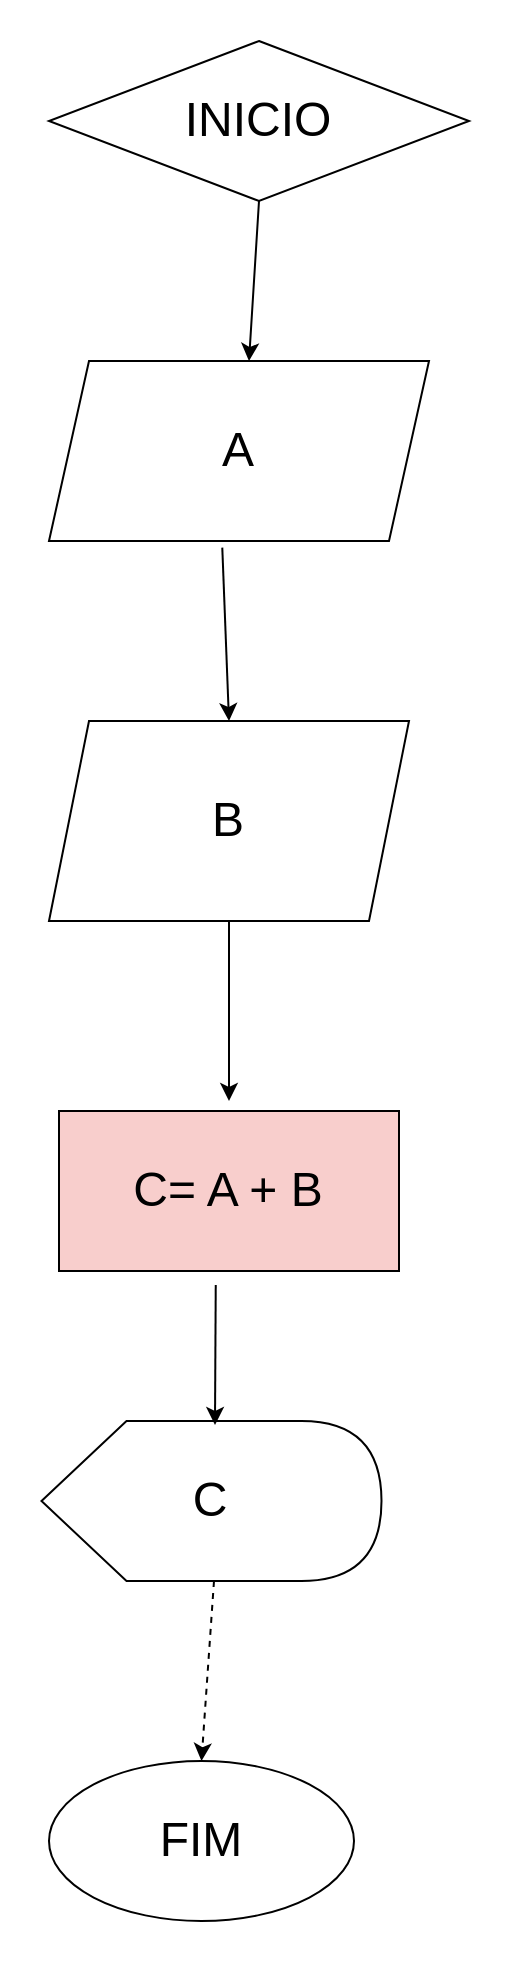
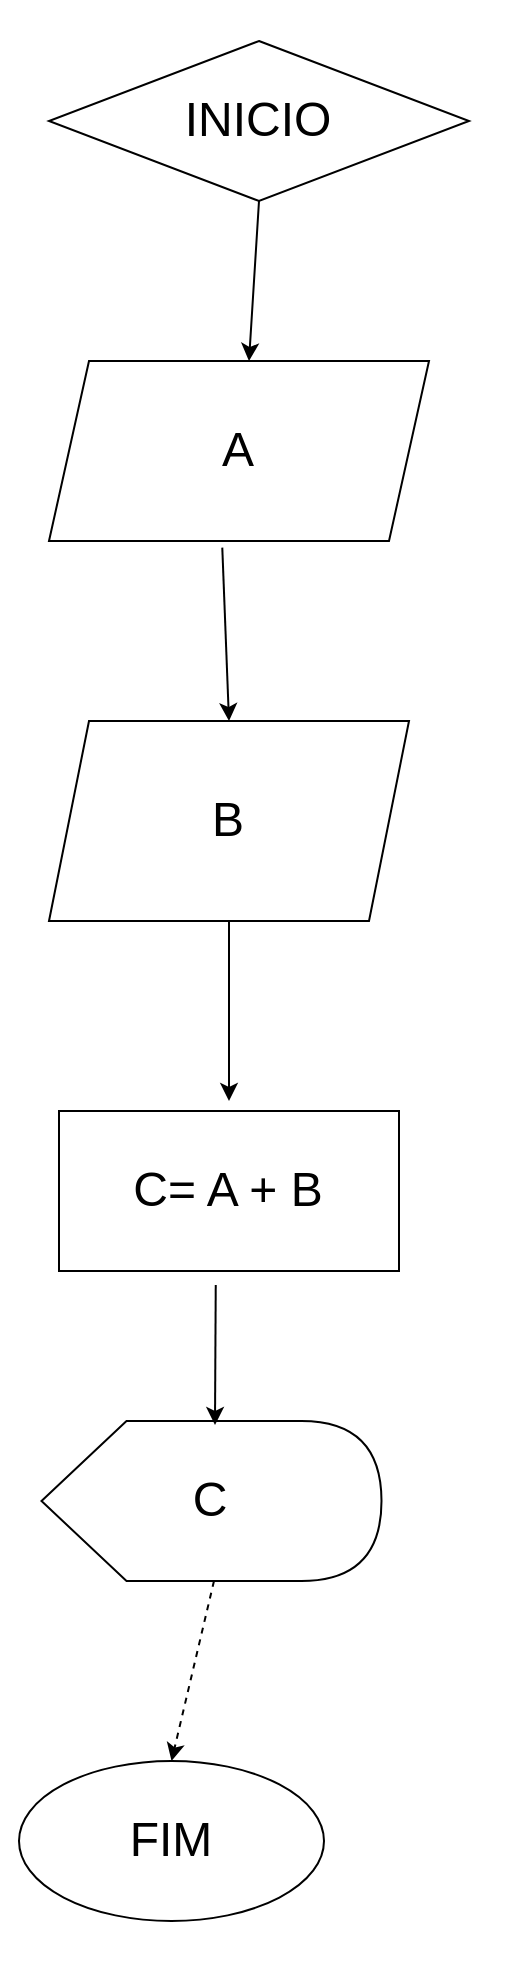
  <mxCell id="0" />
  <mxCell id="1" parent="0" />
  <mxCell id="2" value="&lt;font style=&quot;font-size: 24px;&quot;&gt;INICIO&lt;/font&gt;" style="rhombus;whiteSpace=wrap;html=1;" vertex="1" parent="1"><mxGeometry x="24" y="20" width="210" height="80" as="geometry" /></mxCell>
  <mxCell id="3" value="" style="endArrow=classic;html=1;rounded=0;exitX=0.5;exitY=1;exitDx=0;exitDy=0;" edge="1" parent="1" source="2"><mxGeometry width="50" height="50" relative="1" as="geometry"><mxPoint x="154" y="130" as="sourcePoint" /><mxPoint x="124" y="180" as="targetPoint" /></mxGeometry></mxCell>
  <mxCell id="4" value="&lt;span style=&quot;font-size: 24px;&quot;&gt;A&lt;/span&gt;" style="shape=parallelogram;perimeter=parallelogramPerimeter;whiteSpace=wrap;html=1;fixedSize=1;" vertex="1" parent="1"><mxGeometry x="24" y="180" width="190" height="90" as="geometry" /></mxCell>
  <mxCell id="5" value="" style="endArrow=classic;html=1;rounded=0;exitX=0.456;exitY=1.037;exitDx=0;exitDy=0;exitPerimeter=0;" edge="1" parent="1" source="4"><mxGeometry width="50" height="50" relative="1" as="geometry"><mxPoint x="114" y="280" as="sourcePoint" /><mxPoint x="114" y="360" as="targetPoint" /></mxGeometry></mxCell>
  <mxCell id="6" value="&lt;font style=&quot;font-size: 24px;&quot;&gt;B&lt;/font&gt;" style="shape=parallelogram;perimeter=parallelogramPerimeter;whiteSpace=wrap;html=1;fixedSize=1;" vertex="1" parent="1"><mxGeometry x="24" y="360" width="180" height="100" as="geometry" /></mxCell>
  <mxCell id="7" value="" style="endArrow=classic;html=1;rounded=0;" edge="1" parent="1" source="6"><mxGeometry width="50" height="50" relative="1" as="geometry"><mxPoint x="94" y="520" as="sourcePoint" /><mxPoint x="114" y="550" as="targetPoint" /><Array as="points"><mxPoint x="114" y="530" /></Array></mxGeometry></mxCell>
- <mxCell id="8" value="&lt;font style=&quot;font-size: 24px;&quot;&gt;C= A + B&lt;/font&gt;" style="rounded=0;whiteSpace=wrap;html=1;fillColor=#f8cecc;" vertex="1" parent="1"><mxGeometry x="29" y="555" width="170" height="80" as="geometry" /></mxCell>
+ <mxCell id="8" value="&lt;font style=&quot;font-size: 24px;&quot;&gt;C= A + B&lt;/font&gt;" style="rounded=0;whiteSpace=wrap;html=1;" vertex="1" parent="1"><mxGeometry x="29" y="555" width="170" height="80" as="geometry" /></mxCell>
  <mxCell id="9" value="&lt;font style=&quot;font-size: 24px;&quot;&gt;C&lt;/font&gt;" style="shape=display;whiteSpace=wrap;html=1;" vertex="1" parent="1"><mxGeometry x="20.25" y="710" width="170" height="80" as="geometry" /></mxCell>
  <mxCell id="10" value="" style="endArrow=classic;html=1;rounded=0;exitX=0.461;exitY=1.088;exitDx=0;exitDy=0;exitPerimeter=0;" edge="1" parent="1" source="8"><mxGeometry width="50" height="50" relative="1" as="geometry"><mxPoint x="114" y="650" as="sourcePoint" /><mxPoint x="107" y="712" as="targetPoint" /></mxGeometry></mxCell>
  <mxCell id="11" value="" style="endArrow=classic;html=1;rounded=0;exitX=0;exitY=0;exitDx=86.25;exitDy=80;exitPerimeter=0;entryX=0.5;entryY=0;entryDx=0;entryDy=0;dashed=1;" edge="1" parent="1" source="9" target="12"><mxGeometry width="50" height="50" relative="1" as="geometry"><mxPoint x="104" y="860" as="sourcePoint" /><mxPoint x="115" y="880" as="targetPoint" /></mxGeometry></mxCell>
- <mxCell id="12" value="&lt;font style=&quot;font-size: 24px;&quot;&gt;FIM&lt;/font&gt;" style="ellipse;whiteSpace=wrap;html=1;" vertex="1" parent="1"><mxGeometry x="24" y="880" width="152.5" height="80" as="geometry" /></mxCell>
+ <mxCell id="12" value="&lt;font style=&quot;font-size: 24px;&quot;&gt;FIM&lt;/font&gt;" style="ellipse;whiteSpace=wrap;html=1;" vertex="1" parent="1"><mxGeometry x="9" y="880" width="152.5" height="80" as="geometry" /></mxCell>
